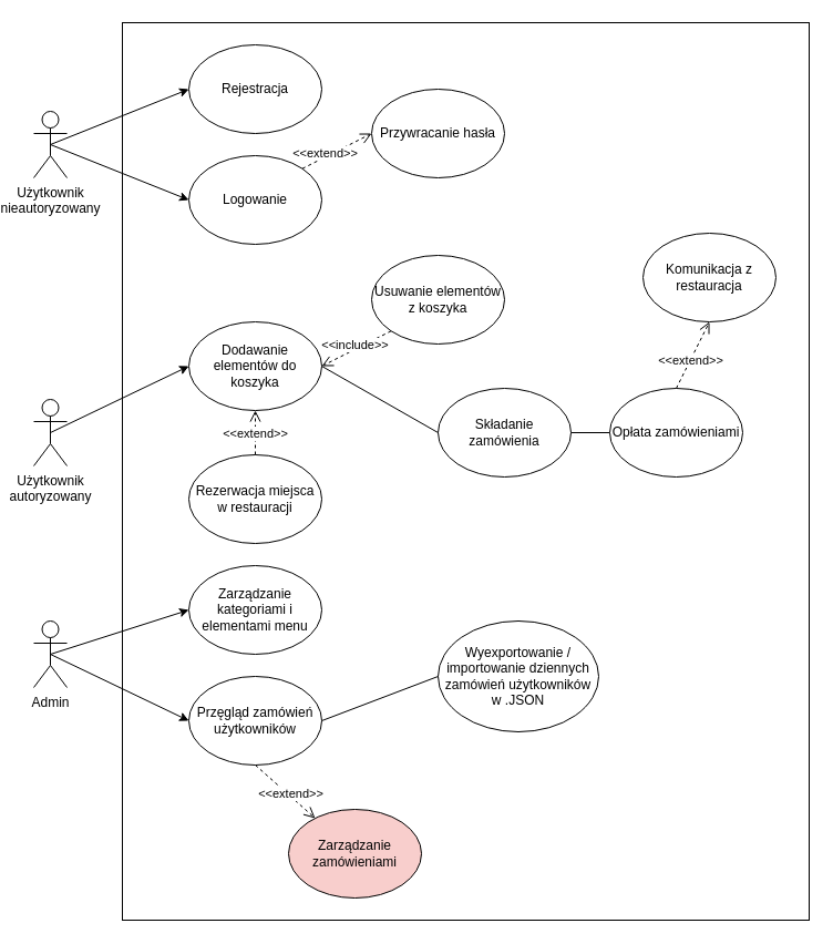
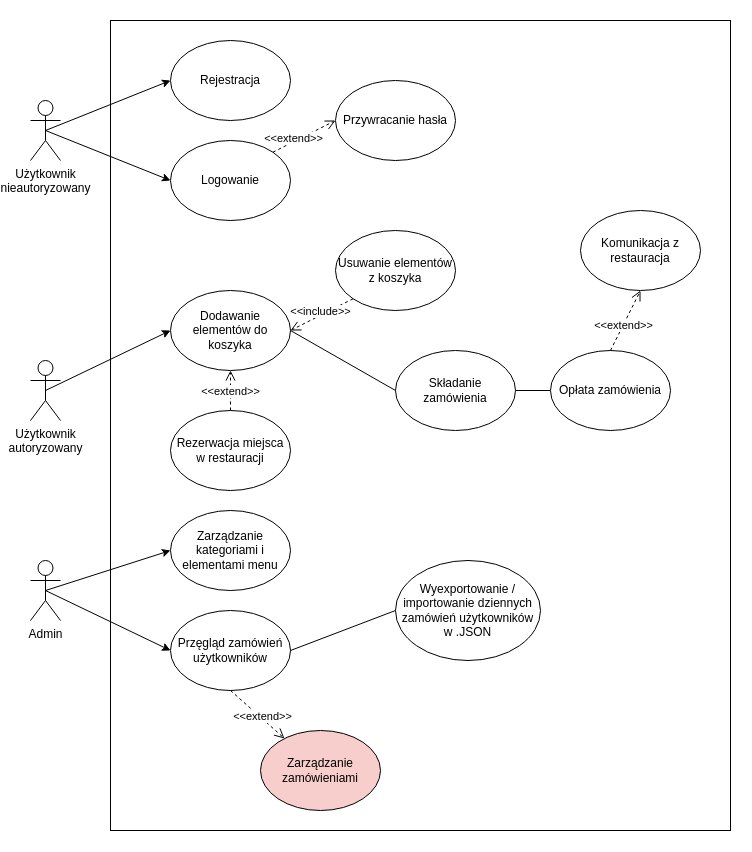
  <mxCell id="0" />
  <mxCell id="1" parent="0" />
  <mxCell id="2" value="Użytkownik &lt;br&gt;nieautoryzowany&lt;br&gt;" style="shape=umlActor;verticalLabelPosition=bottom;verticalAlign=top;html=1;outlineConnect=0;" parent="1" vertex="1"><mxGeometry y="100" width="30" height="60" as="geometry" x="20" /></mxCell>
  <mxCell id="3" value="" style="rounded=0;whiteSpace=wrap;html=1;" parent="1" vertex="1"><mxGeometry x="100" y="20" width="620" height="810" as="geometry" /></mxCell>
  <mxCell id="4" value="Rejestracja" style="ellipse;whiteSpace=wrap;html=1;" parent="1" vertex="1"><mxGeometry x="160" y="40" width="120" height="80" as="geometry" /></mxCell>
  <mxCell id="5" value="Logowanie" style="ellipse;whiteSpace=wrap;html=1;" parent="1" vertex="1"><mxGeometry x="160" y="140" width="120" height="80" as="geometry" /></mxCell>
  <mxCell id="6" value="Dodawanie elementów do koszyka" style="ellipse;whiteSpace=wrap;html=1;" parent="1" vertex="1"><mxGeometry x="160" y="290" width="120" height="80" as="geometry" /></mxCell>
  <mxCell id="7" style="endArrow=none;html=1;rounded=0;exitX=1;exitY=0.5;exitDx=0;exitDy=0;entryX=0;entryY=0.5;entryDx=0;entryDy=0;" parent="1" source="8" target="14" edge="1"><mxGeometry relative="1" as="geometry" /></mxCell>
  <mxCell id="8" value="Składanie zamówienia" style="ellipse;whiteSpace=wrap;html=1;" parent="1" vertex="1"><mxGeometry x="385" y="350" width="120" height="80" as="geometry" /></mxCell>
  <mxCell id="9" value="Admin" style="shape=umlActor;verticalLabelPosition=bottom;verticalAlign=top;html=1;" parent="1" vertex="1"><mxGeometry y="560" width="30" height="60" as="geometry" x="20" /></mxCell>
  <mxCell id="10" value="Usuwanie elementów z koszyka" style="ellipse;whiteSpace=wrap;html=1;" parent="1" vertex="1"><mxGeometry x="325" y="230" width="120" height="80" as="geometry" /></mxCell>
  <mxCell id="11" value="&amp;lt;&amp;lt;include&amp;gt;&amp;gt;" style="html=1;verticalAlign=bottom;endArrow=open;dashed=1;endSize=8;rounded=0;exitX=0;exitY=1;exitDx=0;exitDy=0;entryX=1;entryY=0.5;entryDx=0;entryDy=0;" parent="1" source="10" target="6" edge="1"><mxGeometry x="0.108" y="5" relative="1" as="geometry"><mxPoint x="397.574" y="471.716" as="sourcePoint" /><mxPoint x="280" y="390" as="targetPoint" /><mxPoint as="offset" /></mxGeometry></mxCell>
  <mxCell id="12" value="Przywracanie hasła" style="ellipse;whiteSpace=wrap;html=1;" parent="1" vertex="1"><mxGeometry x="325" y="80" width="120" height="80" as="geometry" /></mxCell>
  <mxCell id="13" value="&amp;lt;&amp;lt;extend&amp;gt;&amp;gt;" style="html=1;verticalAlign=bottom;endArrow=open;dashed=1;endSize=8;rounded=0;exitX=1;exitY=0;exitDx=0;exitDy=0;entryX=0;entryY=0.5;entryDx=0;entryDy=0;" parent="1" source="5" target="12" edge="1"><mxGeometry x="-0.416" y="-5" relative="1" as="geometry"><mxPoint x="620" y="110" as="sourcePoint" /><mxPoint x="460" y="160" as="targetPoint" /><mxPoint as="offset" /></mxGeometry></mxCell>
- <mxCell id="14" value="Opłata zamówieniami" style="ellipse;whiteSpace=wrap;html=1;" parent="1" vertex="1"><mxGeometry x="540" y="350" width="120" height="80" as="geometry" /></mxCell>
+ <mxCell id="14" value="Opłata zamówienia" style="ellipse;whiteSpace=wrap;html=1;" parent="1" vertex="1"><mxGeometry x="540" y="350" width="120" height="80" as="geometry" /></mxCell>
  <mxCell id="15" value="Komunikacja z restauracja" style="ellipse;whiteSpace=wrap;html=1;" parent="1" vertex="1"><mxGeometry x="570" y="210" width="120" height="80" as="geometry" /></mxCell>
  <mxCell id="16" value="&amp;lt;&amp;lt;extend&amp;gt;&amp;gt;" style="html=1;verticalAlign=bottom;endArrow=open;dashed=1;endSize=8;rounded=0;exitX=0.5;exitY=0;exitDx=0;exitDy=0;entryX=0.5;entryY=1;entryDx=0;entryDy=0;" parent="1" source="14" target="15" edge="1"><mxGeometry x="-0.416" y="-5" relative="1" as="geometry"><mxPoint x="569.996" y="251.716" as="sourcePoint" /><mxPoint x="617.57" y="200" as="targetPoint" /><mxPoint as="offset" /></mxGeometry></mxCell>
  <mxCell id="17" value="Zarządzanie kategoriami i elementami menu" style="ellipse;whiteSpace=wrap;html=1;" parent="1" vertex="1"><mxGeometry x="160" y="510" width="120" height="80" as="geometry" /></mxCell>
  <mxCell id="18" value="Przęgląd zamówień użytkowników" style="ellipse;whiteSpace=wrap;html=1;" parent="1" vertex="1"><mxGeometry x="160" y="610" width="120" height="80" as="geometry" /></mxCell>
  <mxCell id="19" value="Wyexportowanie /&lt;br&gt;importowanie dziennych zamówień użytkowników w .JSON" style="ellipse;whiteSpace=wrap;html=1;" parent="1" vertex="1"><mxGeometry x="385" y="560" width="145" height="100" as="geometry" /></mxCell>
  <mxCell id="20" value="Zarządzanie zamówieniami" style="ellipse;whiteSpace=wrap;html=1;fillColor=#f8cecc;" parent="1" vertex="1"><mxGeometry x="250" y="730" width="120" height="80" as="geometry" /></mxCell>
  <mxCell id="21" value="Rezerwacja miejsca w restauracji" style="ellipse;whiteSpace=wrap;html=1;" parent="1" vertex="1"><mxGeometry x="160" y="410" width="120" height="80" as="geometry" /></mxCell>
  <mxCell id="22" value="&amp;lt;&amp;lt;extend&amp;gt;&amp;gt;" style="html=1;verticalAlign=bottom;endArrow=open;dashed=1;endSize=8;rounded=0;exitX=0.5;exitY=0;exitDx=0;exitDy=0;entryX=0.5;entryY=1;entryDx=0;entryDy=0;" parent="1" source="21" target="6" edge="1"><mxGeometry x="-0.5" relative="1" as="geometry"><mxPoint x="489.996" y="219.996" as="sourcePoint" /><mxPoint x="547.57" y="128.28" as="targetPoint" /><mxPoint as="offset" /></mxGeometry></mxCell>
  <mxCell id="23" value="Użytkownik &lt;br&gt;autoryzowany" style="shape=umlActor;verticalLabelPosition=bottom;verticalAlign=top;html=1;outlineConnect=0;" parent="1" vertex="1"><mxGeometry y="360" width="30" height="60" as="geometry" x="20" /></mxCell>
  <mxCell id="24" value="" style="endArrow=classic;html=1;rounded=0;entryX=0;entryY=0.5;entryDx=0;entryDy=0;exitX=0.5;exitY=0.5;exitDx=0;exitDy=0;exitPerimeter=0;" parent="1" source="2" target="5" edge="1"><mxGeometry width="50" height="50" relative="1" as="geometry"><mxPoint x="-10" y="270" as="sourcePoint" /><mxPoint x="40" y="220" as="targetPoint" /></mxGeometry></mxCell>
  <mxCell id="25" value="" style="endArrow=classic;html=1;rounded=0;exitX=0.5;exitY=0.5;exitDx=0;exitDy=0;exitPerimeter=0;entryX=0;entryY=0.5;entryDx=0;entryDy=0;" parent="1" source="23" target="6" edge="1"><mxGeometry width="50" height="50" relative="1" as="geometry"><mxPoint x="120" y="400" as="sourcePoint" /><mxPoint x="170" y="350" as="targetPoint" /></mxGeometry></mxCell>
  <mxCell id="26" value="" style="endArrow=classic;html=1;rounded=0;exitX=0.5;exitY=0.5;exitDx=0;exitDy=0;exitPerimeter=0;entryX=0;entryY=0.5;entryDx=0;entryDy=0;" parent="1" source="2" target="4" edge="1"><mxGeometry width="50" height="50" relative="1" as="geometry"><mxPoint x="80" y="100" as="sourcePoint" /><mxPoint x="130" y="50" as="targetPoint" /></mxGeometry></mxCell>
  <mxCell id="27" value="" style="endArrow=none;html=1;rounded=0;exitX=1;exitY=0.5;exitDx=0;exitDy=0;entryX=0;entryY=0.5;entryDx=0;entryDy=0;" parent="1" source="6" target="8" edge="1"><mxGeometry width="50" height="50" relative="1" as="geometry"><mxPoint x="350" y="370" as="sourcePoint" /><mxPoint x="400" y="320" as="targetPoint" /></mxGeometry></mxCell>
  <mxCell id="28" value="" style="endArrow=classic;html=1;rounded=0;exitX=0.5;exitY=0.5;exitDx=0;exitDy=0;exitPerimeter=0;entryX=0;entryY=0.5;entryDx=0;entryDy=0;" parent="1" source="9" target="17" edge="1"><mxGeometry width="50" height="50" relative="1" as="geometry"><mxPoint x="180" y="610" as="sourcePoint" /><mxPoint x="230" y="560" as="targetPoint" /></mxGeometry></mxCell>
  <mxCell id="29" value="" style="endArrow=classic;html=1;rounded=0;exitX=0.5;exitY=0.5;exitDx=0;exitDy=0;exitPerimeter=0;entryX=0;entryY=0.5;entryDx=0;entryDy=0;" parent="1" source="9" target="18" edge="1"><mxGeometry width="50" height="50" relative="1" as="geometry"><mxPoint y="590" as="sourcePoint" x="20" /><mxPoint x="70" y="540" as="targetPoint" /></mxGeometry></mxCell>
  <mxCell id="30" value="&amp;lt;&amp;lt;extend&amp;gt;&amp;gt;" style="html=1;verticalAlign=bottom;endArrow=open;dashed=1;endSize=8;rounded=0;exitX=0.5;exitY=1;exitDx=0;exitDy=0;" parent="1" source="18" target="20" edge="1"><mxGeometry x="0.304" y="-5" relative="1" as="geometry"><mxPoint x="325" y="600" as="sourcePoint" /><mxPoint x="384.445" y="566.032" as="targetPoint" /><mxPoint as="offset" /></mxGeometry></mxCell>
  <mxCell id="31" value="" style="endArrow=none;html=1;rounded=0;exitX=1;exitY=0.5;exitDx=0;exitDy=0;entryX=0;entryY=0.5;entryDx=0;entryDy=0;" parent="1" source="18" target="19" edge="1"><mxGeometry width="50" height="50" relative="1" as="geometry"><mxPoint x="330" y="670" as="sourcePoint" /><mxPoint x="380" y="620" as="targetPoint" /></mxGeometry></mxCell>
